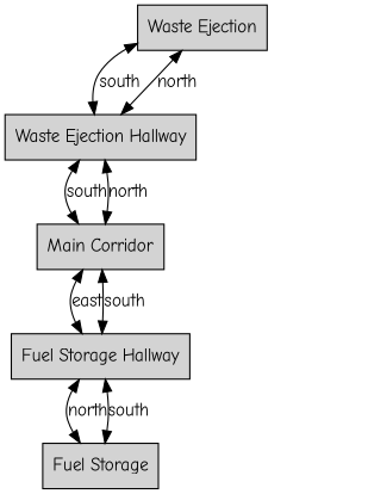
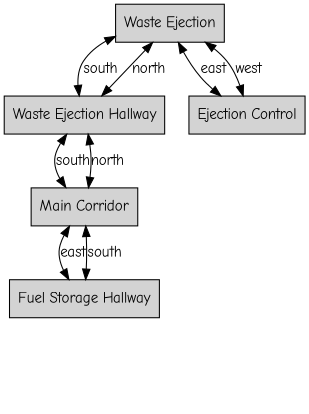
  digraph {
    fontname="Comic Neue"
    node [fillcolor=lightgray fontname="Comic Neue" shape=box style=filled]
    edge [dir=both fontname="Comic Neue"]
    n1 [label="Waste Ejection"]
    n2 [label="Waste Ejection Hallway"]
+   n3 [label="Ejection Control"]
    n4 [label="Main Corridor"]
    n5 [label="Fuel Storage Hallway"]
-   n6 [label="Fuel Storage"]
    n1 -> n2 [label=south]
+   n1 -> n3 [label=east]
    n2 -> n1 [label=north]
    n2 -> n4 [label=south]
+   n3 -> n1 [label=west]
    n4 -> n2 [label=north]
    n4 -> n5 [label=east]
    n5 -> n4 [label=south]
-   n5 -> n6 [label=north]
-   n6 -> n5 [label=south]
  }
